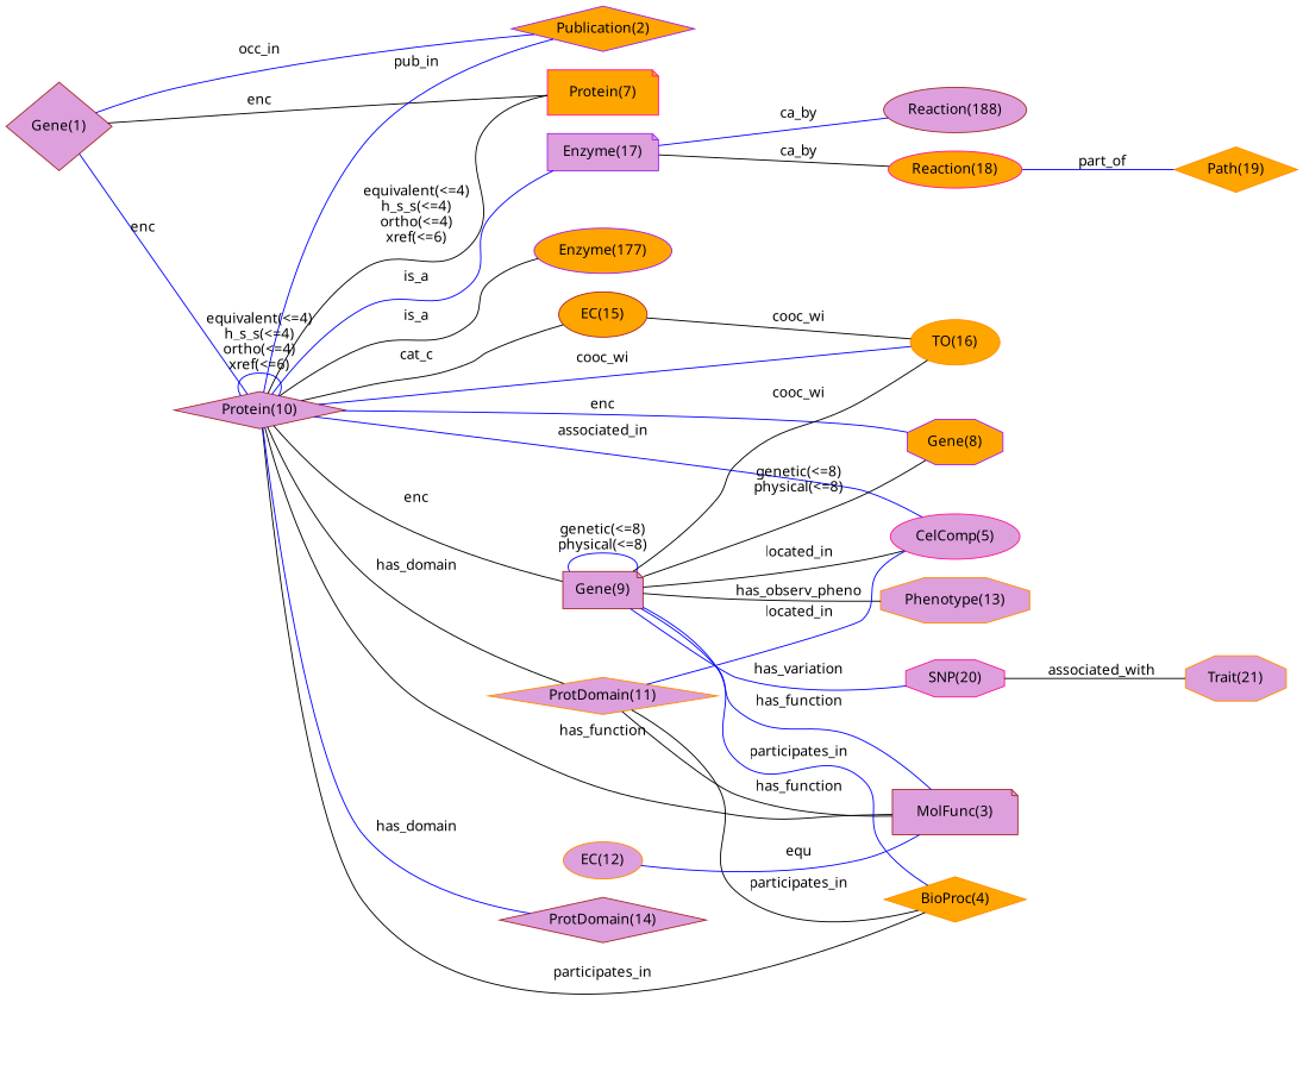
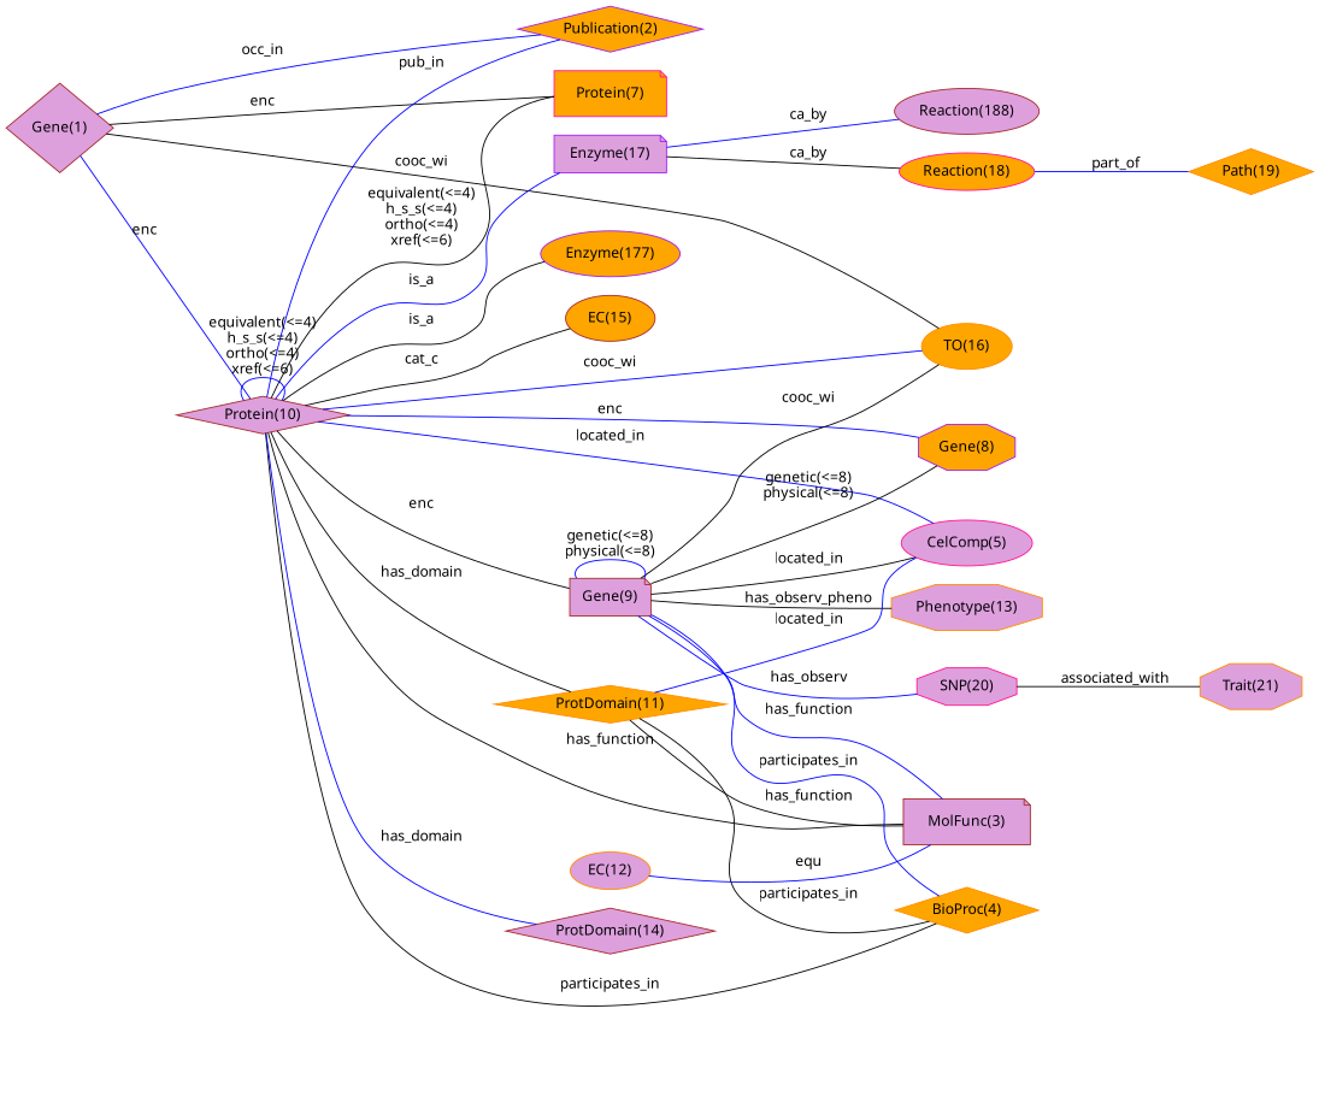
  digraph {
    fontname="Noto Sans"
    rankdir=LR
    node [color=brown fillcolor=plum fontname="Noto Sans" shape=ellipse style=filled]
    edge [arrowhead=none color=black fontname="Noto Sans"]
    "EC(15)" [fillcolor=orange height=0.61111 width=1.1977]
    "Path(19)" [color=darkorange fillcolor=orange height=0.61111 shape=diamond width=1.3307]
    "Gene(1)" [height=1.1966 shape=diamond width=1.1966]
    "TO(16)" [color=darkorange fillcolor=orange height=0.61111 width=1.2077]
    "Publication(2)" [color=purple fillcolor=orange height=0.61111 shape=diamond width=1.9362]
    "Protein(7)" [color=deeppink fillcolor=orange height=0.61111 shape=note width=1.4931]
    "Protein(10)" [height=0.5 shape=diamond width=1.3996]
    "MolFunc(3)" [height=0.61111 shape=note width=1.7]
    "Gene(8)" [color=purple fillcolor=orange height=0.61111 shape=octagon width=1.286]
    "CelComp(5)" [color=deeppink height=0.61111 width=1.7443]
    "BioProc(4)" [color=darkorange fillcolor=orange height=0.61111 shape=diamond width=1.5966]
    "ProtDomain(14)" [height=0.61111 shape=diamond width=2.1578]
    "Enzyme(177)" [color=purple fillcolor=orange height=0.61111 width=1.8621]
    "Gene(9)" [height=0.5 shape=note width=1.0855]
-   "ProtDomain(11)" [color=darkorange height=0.5 shape=diamond width=1.8819]
+   "ProtDomain(11)" [color=darkorange fillcolor=orange height=0.5 shape=diamond width=1.8819]
    "Enzyme(17)" [color=purple height=0.5 shape=note width=1.4949]
    "EC(12)" [color=darkorange height=0.5 width=1.0039]
    "Phenotype(13)" [color=darkorange height=0.61111 shape=octagon width=1.9805]
    "SNP(20)" [color=deeppink height=0.5 shape=octagon width=1.1406]
    "Reaction(188)" [height=0.61111 width=1.9359]
    "Reaction(18)" [color=deeppink fillcolor=orange height=0.5 width=1.5631]
    "Trait(21)" [color=darkorange height=0.61111 shape=octagon width=1.3655]
-   "EC(15)" -> "TO(16)" [label=cooc_wi]
+   "Gene(1)" -> "TO(16)" [label=cooc_wi]
    "Gene(1)" -> "Publication(2)" [color=blue label=occ_in]
    "Gene(1)" -> "Protein(7)" [label=enc]
    "Gene(1)" -> "Protein(10)" [color=blue label=enc]
    "Protein(10)" -> "EC(15)" [label=cat_c]
    "Protein(10)" -> "TO(16)" [color=blue label=cooc_wi]
    "Protein(10)" -> "Publication(2)" [color=blue label=pub_in]
    "Protein(10)" -> "Protein(7)" [label="equivalent(<=4)\nh_s_s(<=4)\northo(<=4)\nxref(<=6)"]
    "Protein(10)" -> "Protein(10)" [color=blue label="equivalent(<=4)\nh_s_s(<=4)\northo(<=4)\nxref(<=6)"]
    "Protein(10)" -> "MolFunc(3)" [label=has_function]
    "Protein(10)" -> "Gene(8)" [color=blue label=enc]
-   "Protein(10)" -> "CelComp(5)" [color=blue label=associated_in]
+   "Protein(10)" -> "CelComp(5)" [color=blue label=located_in]
    "Protein(10)" -> "BioProc(4)" [label=participates_in]
    "Protein(10)" -> "ProtDomain(14)" [color=blue label=has_domain]
    "Protein(10)" -> "Enzyme(177)" [label=is_a]
    "Protein(10)" -> "Gene(9)" [label=enc]
    "Protein(10)" -> "ProtDomain(11)" [label=has_domain]
    "Protein(10)" -> "Enzyme(17)" [color=blue label=is_a]
    "Gene(9)" -> "TO(16)" [label=cooc_wi]
    "Gene(9)" -> "MolFunc(3)" [color=blue label=has_function]
    "Gene(9)" -> "Gene(8)" [label="genetic(<=8)\nphysical(<=8)"]
    "Gene(9)" -> "CelComp(5)" [label=located_in]
    "Gene(9)" -> "BioProc(4)" [color=blue label=participates_in]
    "Gene(9)" -> "Gene(9)" [color=blue label="genetic(<=8)\nphysical(<=8)"]
    "Gene(9)" -> "Phenotype(13)" [label=has_observ_pheno]
-   "Gene(9)" -> "SNP(20)" [color=blue label=has_variation]
+   "Gene(9)" -> "SNP(20)" [color=blue label=has_observ]
    "ProtDomain(11)" -> "MolFunc(3)" [label=has_function]
    "ProtDomain(11)" -> "CelComp(5)" [color=blue label=located_in]
    "ProtDomain(11)" -> "BioProc(4)" [label=participates_in]
    "Enzyme(17)" -> "Reaction(188)" [color=blue label=ca_by]
    "Enzyme(17)" -> "Reaction(18)" [label=ca_by]
    "EC(12)" -> "MolFunc(3)" [color=blue label=equ]
    "SNP(20)" -> "Trait(21)" [label=associated_with]
    "Reaction(18)" -> "Path(19)" [color=blue label=part_of]
  }
